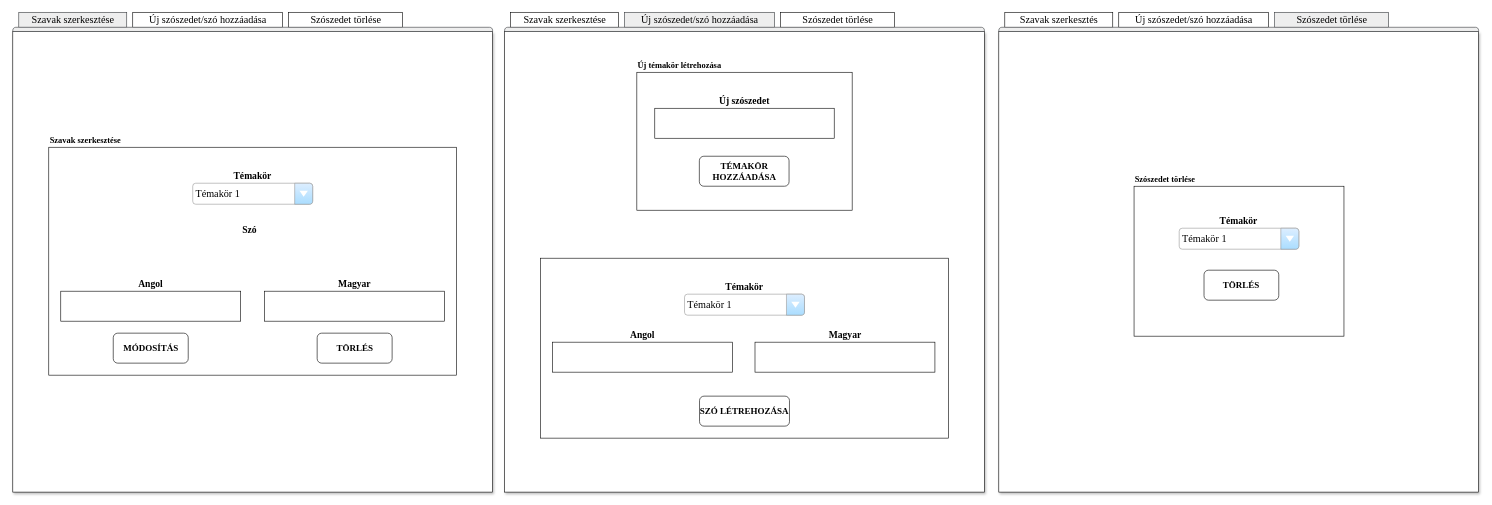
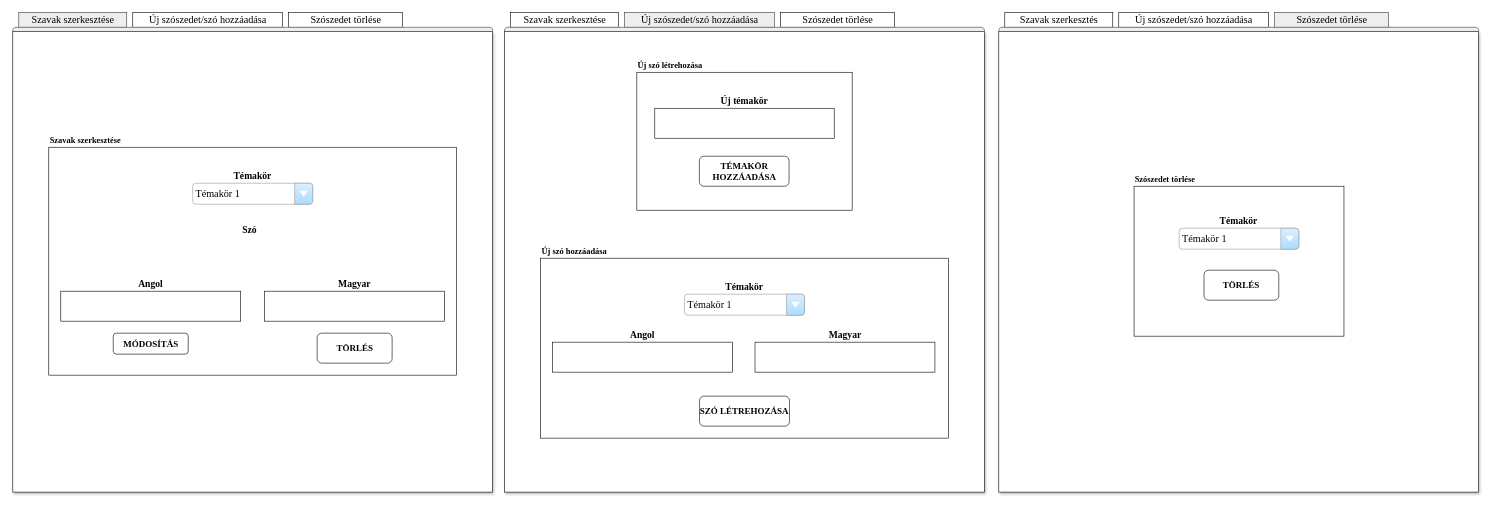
  <mxCell id="0" />
  <mxCell id="1" parent="0" />
  <mxCell id="2" value="" style="strokeWidth=1;shadow=1;dashed=0;align=center;html=1;shape=mxgraph.mockup.containers.marginRect2;rectMarginTop=32;whiteSpace=wrap;fontFamily=Comic Sans MS;verticalAlign=middle;fontSize=14;" parent="1" vertex="1"><mxGeometry x="20" y="20" width="800" height="800" as="geometry" /></mxCell>
  <mxCell id="3" value="Szavak szerkesztése" style="strokeWidth=1;shadow=0;dashed=0;align=center;html=1;shape=mxgraph.mockup.containers.rrect;rSize=0;fontSize=17;fillColor=#eeeeee;strokeColor=#36393d;fontFamily=Comic Sans MS;" parent="2" vertex="1"><mxGeometry width="180" height="25" relative="1" as="geometry"><mxPoint x="10" as="offset" /></mxGeometry></mxCell>
  <mxCell id="4" value="Új szószedet/szó hozzáadása" style="strokeWidth=1;shadow=0;dashed=0;align=center;html=1;shape=mxgraph.mockup.containers.rrect;rSize=0;fontSize=17;fontFamily=Comic Sans MS;" parent="2" vertex="1"><mxGeometry width="250" height="25" relative="1" as="geometry"><mxPoint x="200" as="offset" /></mxGeometry></mxCell>
  <mxCell id="5" value="Szószedet törlése" style="strokeWidth=1;shadow=0;dashed=0;align=center;html=1;shape=mxgraph.mockup.containers.rrect;rSize=0;fontSize=17;gradientColor=none;fontFamily=Comic Sans MS;" parent="2" vertex="1"><mxGeometry width="190" height="25" relative="1" as="geometry"><mxPoint x="460" as="offset" /></mxGeometry></mxCell>
  <mxCell id="6" value="" style="strokeWidth=1;shadow=0;dashed=0;align=center;html=1;shape=mxgraph.mockup.containers.topButton;rSize=5;resizeWidth=1;movable=0;deletable=1;fillColor=#eeeeee;strokeColor=#36393d;" parent="2" vertex="1"><mxGeometry width="800" height="7" relative="1" as="geometry"><mxPoint y="25" as="offset" /></mxGeometry></mxCell>
  <mxCell id="7" value="" style="group;verticalAlign=top;" parent="2" vertex="1" connectable="0"><mxGeometry x="60" y="195" width="680" height="410" as="geometry" /></mxCell>
  <mxCell id="8" value="" style="whiteSpace=wrap;html=1;rounded=0;fontFamily=Comic Sans MS;fillColor=none;strokeWidth=1;glass=0;" parent="7" vertex="1"><mxGeometry y="30" width="680" height="380" as="geometry" /></mxCell>
  <mxCell id="9" value="Témakör 1" style="strokeWidth=1;shadow=0;dashed=0;align=center;html=1;shape=mxgraph.mockup.forms.comboBox;strokeColor=#999999;fillColor=#ddeeff;align=left;fillColor2=#aaddff;mainText=;fontColor=#000000;fontSize=17;spacingLeft=3;fontFamily=Comic Sans MS;" parent="7" vertex="1"><mxGeometry x="240" y="90" width="200" height="35" as="geometry" /></mxCell>
  <mxCell id="10" value="Szavak szerkesztése" style="text;html=1;strokeColor=none;fillColor=none;align=left;verticalAlign=bottom;whiteSpace=wrap;rounded=0;fontFamily=Comic Sans MS;fontStyle=1;fontSize=14;" parent="7" vertex="1"><mxGeometry width="160" height="30" as="geometry" /></mxCell>
  <mxCell id="11" value="Témakör" style="text;html=1;strokeColor=none;fillColor=none;align=center;verticalAlign=bottom;whiteSpace=wrap;rounded=0;fontFamily=Comic Sans MS;fontStyle=1;fontSize=16;" parent="7" vertex="1"><mxGeometry x="275" y="60" width="130" height="30" as="geometry" /></mxCell>
  <mxCell id="12" value="Szó" style="text;html=1;strokeColor=none;fillColor=none;align=center;verticalAlign=bottom;whiteSpace=wrap;rounded=0;fontFamily=Comic Sans MS;fontStyle=1;fontSize=16;" parent="7" vertex="1"><mxGeometry x="270" y="150" width="130" height="30" as="geometry" /></mxCell>
  <mxCell id="13" value="" style="rounded=0;whiteSpace=wrap;html=1;" parent="7" vertex="1"><mxGeometry x="20" y="270" width="300" height="50" as="geometry" /></mxCell>
  <mxCell id="14" value="" style="rounded=0;whiteSpace=wrap;html=1;" parent="7" vertex="1"><mxGeometry x="360" y="270" width="300" height="50" as="geometry" /></mxCell>
  <mxCell id="15" value="Angol" style="text;html=1;strokeColor=none;fillColor=none;align=center;verticalAlign=bottom;whiteSpace=wrap;rounded=0;fontFamily=Comic Sans MS;fontStyle=1;fontSize=16;" parent="7" vertex="1"><mxGeometry x="105" y="240" width="130" height="30" as="geometry" /></mxCell>
  <mxCell id="16" value="Magyar" style="text;html=1;strokeColor=none;fillColor=none;align=center;verticalAlign=bottom;whiteSpace=wrap;rounded=0;fontFamily=Comic Sans MS;fontStyle=1;fontSize=16;" parent="7" vertex="1"><mxGeometry x="445" y="240" width="130" height="30" as="geometry" /></mxCell>
- <mxCell id="17" value="MÓDOSÍTÁS" style="rounded=1;whiteSpace=wrap;html=1;fontFamily=Comic Sans MS;fontStyle=1;fontSize=15;" parent="7" vertex="1"><mxGeometry x="107.5" y="340" width="125" height="50" as="geometry" /></mxCell>
+ <mxCell id="17" value="MÓDOSÍTÁS" style="rounded=1;whiteSpace=wrap;html=1;fontFamily=Comic Sans MS;fontStyle=1;fontSize=15;" parent="7" vertex="1"><mxGeometry x="107.5" y="340" width="125" height="35" as="geometry" /></mxCell>
  <mxCell id="18" value="TÖRLÉS" style="rounded=1;whiteSpace=wrap;html=1;fontFamily=Comic Sans MS;fontStyle=1;fontSize=15;" parent="7" vertex="1"><mxGeometry x="447.5" y="340" width="125" height="50" as="geometry" /></mxCell>
  <mxCell id="19" style="edgeStyle=orthogonalEdgeStyle;rounded=0;orthogonalLoop=1;jettySize=auto;html=1;exitX=0.5;exitY=1;exitDx=0;exitDy=0;" parent="7" source="14" target="14" edge="1"><mxGeometry relative="1" as="geometry" /></mxCell>
  <mxCell id="20" style="edgeStyle=orthogonalEdgeStyle;rounded=0;orthogonalLoop=1;jettySize=auto;html=1;exitX=0.5;exitY=1;exitDx=0;exitDy=0;" parent="7" source="16" target="16" edge="1"><mxGeometry relative="1" as="geometry" /></mxCell>
  <mxCell id="21" value="" style="strokeWidth=1;shadow=1;dashed=0;align=center;html=1;shape=mxgraph.mockup.containers.marginRect2;rectMarginTop=32;whiteSpace=wrap;fontFamily=Comic Sans MS;verticalAlign=middle;fontSize=14;" parent="1" vertex="1"><mxGeometry x="840" y="20" width="800" height="800" as="geometry" /></mxCell>
  <mxCell id="22" value="Szavak szerkesztése" style="strokeWidth=1;shadow=0;dashed=0;align=center;html=1;shape=mxgraph.mockup.containers.rrect;rSize=0;fontSize=17;fontFamily=Comic Sans MS;" parent="21" vertex="1"><mxGeometry width="180" height="25" relative="1" as="geometry"><mxPoint x="10" as="offset" /></mxGeometry></mxCell>
  <mxCell id="23" value="Új szószedet/szó hozzáadása" style="strokeWidth=1;shadow=0;dashed=0;align=center;html=1;shape=mxgraph.mockup.containers.rrect;rSize=0;fontSize=17;fontFamily=Comic Sans MS;fillColor=#eeeeee;strokeColor=#36393d;" parent="21" vertex="1"><mxGeometry width="250" height="25" relative="1" as="geometry"><mxPoint x="200" as="offset" /></mxGeometry></mxCell>
  <mxCell id="24" value="Szószedet törlése" style="strokeWidth=1;shadow=0;dashed=0;align=center;html=1;shape=mxgraph.mockup.containers.rrect;rSize=0;fontSize=17;gradientColor=none;fontFamily=Comic Sans MS;" parent="21" vertex="1"><mxGeometry width="190" height="25" relative="1" as="geometry"><mxPoint x="460" as="offset" /></mxGeometry></mxCell>
  <mxCell id="25" value="" style="strokeWidth=1;shadow=0;dashed=0;align=center;html=1;shape=mxgraph.mockup.containers.topButton;rSize=5;resizeWidth=1;movable=0;deletable=1;fillColor=#eeeeee;strokeColor=#36393d;" parent="21" vertex="1"><mxGeometry width="800" height="7" relative="1" as="geometry"><mxPoint y="25" as="offset" /></mxGeometry></mxCell>
  <mxCell id="26" style="edgeStyle=orthogonalEdgeStyle;rounded=0;orthogonalLoop=1;jettySize=auto;html=1;exitX=0.5;exitY=1;exitDx=0;exitDy=0;" parent="21" edge="1"><mxGeometry relative="1" as="geometry"><mxPoint x="581" y="316.832" as="sourcePoint" /><mxPoint x="581" y="316.832" as="targetPoint" /></mxGeometry></mxCell>
  <mxCell id="27" style="edgeStyle=orthogonalEdgeStyle;rounded=0;orthogonalLoop=1;jettySize=auto;html=1;exitX=0.5;exitY=1;exitDx=0;exitDy=0;" parent="21" edge="1"><mxGeometry relative="1" as="geometry"><mxPoint x="581" y="277.228" as="sourcePoint" /><mxPoint x="581" y="277.228" as="targetPoint" /></mxGeometry></mxCell>
  <mxCell id="28" value="" style="group" parent="21" vertex="1" connectable="0"><mxGeometry x="219.5" y="70" width="360" height="260" as="geometry" /></mxCell>
- <mxCell id="29" value="Új témakör létrehozása" style="text;html=1;strokeColor=none;fillColor=none;align=left;verticalAlign=bottom;whiteSpace=wrap;rounded=0;fontFamily=Comic Sans MS;fontStyle=1;fontSize=14;" parent="28" vertex="1"><mxGeometry width="189.474" height="30" as="geometry" /></mxCell>
+ <mxCell id="29" value="Új szó létrehozása" style="text;html=1;strokeColor=none;fillColor=none;align=left;verticalAlign=bottom;whiteSpace=wrap;rounded=0;fontFamily=Comic Sans MS;fontStyle=1;fontSize=14;" parent="28" vertex="1"><mxGeometry width="189.474" height="30" as="geometry" /></mxCell>
  <mxCell id="30" value="" style="whiteSpace=wrap;html=1;rounded=0;fontFamily=Comic Sans MS;fillColor=none;strokeWidth=1;glass=0;" parent="28" vertex="1"><mxGeometry x="0.997" y="30" width="359.003" height="230" as="geometry" /></mxCell>
  <mxCell id="31" value="" style="rounded=0;whiteSpace=wrap;html=1;" parent="28" vertex="1"><mxGeometry x="30.914" y="90" width="299.169" height="50" as="geometry" /></mxCell>
- <mxCell id="32" value="Új szószedet" style="text;html=1;strokeColor=none;fillColor=none;align=center;verticalAlign=bottom;whiteSpace=wrap;rounded=0;fontFamily=Comic Sans MS;fontStyle=1;fontSize=16;" parent="28" vertex="1"><mxGeometry x="115.679" y="60" width="129.64" height="30" as="geometry" /></mxCell>
+ <mxCell id="32" value="Új témakör" style="text;html=1;strokeColor=none;fillColor=none;align=center;verticalAlign=bottom;whiteSpace=wrap;rounded=0;fontFamily=Comic Sans MS;fontStyle=1;fontSize=16;" parent="28" vertex="1"><mxGeometry x="115.679" y="60" width="129.64" height="30" as="geometry" /></mxCell>
  <mxCell id="33" value="TÉMAKÖR HOZZÁADÁSA" style="rounded=1;whiteSpace=wrap;html=1;fontFamily=Comic Sans MS;fontStyle=1;fontSize=15;" parent="28" vertex="1"><mxGeometry x="105.208" y="170" width="149.584" height="50" as="geometry" /></mxCell>
  <mxCell id="34" style="edgeStyle=orthogonalEdgeStyle;rounded=0;orthogonalLoop=1;jettySize=auto;html=1;exitX=0.5;exitY=1;exitDx=0;exitDy=0;" parent="28" source="32" target="32" edge="1"><mxGeometry relative="1" as="geometry" /></mxCell>
  <mxCell id="35" value="" style="group" parent="21" vertex="1" connectable="0"><mxGeometry x="60" y="380" width="680" height="330" as="geometry" /></mxCell>
  <mxCell id="36" value="" style="whiteSpace=wrap;html=1;rounded=0;fontFamily=Comic Sans MS;fillColor=none;strokeWidth=1;glass=0;" parent="35" vertex="1"><mxGeometry y="30" width="680" height="300" as="geometry" /></mxCell>
  <mxCell id="37" value="Témakör 1" style="strokeWidth=1;shadow=0;dashed=0;align=center;html=1;shape=mxgraph.mockup.forms.comboBox;strokeColor=#999999;fillColor=#ddeeff;align=left;fillColor2=#aaddff;mainText=;fontColor=#000000;fontSize=17;spacingLeft=3;fontFamily=Comic Sans MS;" parent="35" vertex="1"><mxGeometry x="240" y="90" width="200" height="35" as="geometry" /></mxCell>
+ <mxCell id="38" value="Új szó hozzáadása" style="text;html=1;strokeColor=none;fillColor=none;align=left;verticalAlign=bottom;whiteSpace=wrap;rounded=0;fontFamily=Comic Sans MS;fontStyle=1;fontSize=14;" parent="35" vertex="1"><mxGeometry width="150" height="30" as="geometry" /></mxCell>
  <mxCell id="39" value="Témakör" style="text;html=1;strokeColor=none;fillColor=none;align=center;verticalAlign=bottom;whiteSpace=wrap;rounded=0;fontFamily=Comic Sans MS;fontStyle=1;fontSize=16;" parent="35" vertex="1"><mxGeometry x="275" y="60" width="130" height="30" as="geometry" /></mxCell>
  <mxCell id="40" value="" style="rounded=0;whiteSpace=wrap;html=1;" parent="35" vertex="1"><mxGeometry x="20" y="170" width="300" height="50" as="geometry" /></mxCell>
  <mxCell id="41" value="" style="rounded=0;whiteSpace=wrap;html=1;" parent="35" vertex="1"><mxGeometry x="357.5" y="170" width="300" height="50" as="geometry" /></mxCell>
  <mxCell id="42" value="Angol" style="text;html=1;strokeColor=none;fillColor=none;align=center;verticalAlign=bottom;whiteSpace=wrap;rounded=0;fontFamily=Comic Sans MS;fontStyle=1;fontSize=16;" parent="35" vertex="1"><mxGeometry x="105" y="140" width="130" height="30" as="geometry" /></mxCell>
  <mxCell id="43" value="Magyar" style="text;html=1;strokeColor=none;fillColor=none;align=center;verticalAlign=bottom;whiteSpace=wrap;rounded=0;fontFamily=Comic Sans MS;fontStyle=1;fontSize=16;" parent="35" vertex="1"><mxGeometry x="442.5" y="140" width="130" height="30" as="geometry" /></mxCell>
  <mxCell id="44" value="SZÓ LÉTREHOZÁSA" style="rounded=1;whiteSpace=wrap;html=1;fontFamily=Comic Sans MS;fontStyle=1;fontSize=15;" parent="35" vertex="1"><mxGeometry x="265" y="260" width="150" height="50" as="geometry" /></mxCell>
  <mxCell id="45" style="edgeStyle=orthogonalEdgeStyle;rounded=0;orthogonalLoop=1;jettySize=auto;html=1;exitX=0.5;exitY=1;exitDx=0;exitDy=0;" parent="35" source="41" target="41" edge="1"><mxGeometry relative="1" as="geometry" /></mxCell>
  <mxCell id="46" style="edgeStyle=orthogonalEdgeStyle;rounded=0;orthogonalLoop=1;jettySize=auto;html=1;exitX=0.5;exitY=1;exitDx=0;exitDy=0;" parent="35" source="43" target="43" edge="1"><mxGeometry relative="1" as="geometry" /></mxCell>
  <mxCell id="47" value="" style="strokeWidth=1;shadow=1;dashed=0;align=center;html=1;shape=mxgraph.mockup.containers.marginRect2;rectMarginTop=32;whiteSpace=wrap;fontFamily=Comic Sans MS;verticalAlign=middle;fontSize=14;" parent="1" vertex="1"><mxGeometry x="1664" y="20" width="800" height="800" as="geometry" /></mxCell>
  <mxCell id="48" value="Szavak szerkesztés" style="strokeWidth=1;shadow=0;dashed=0;align=center;html=1;shape=mxgraph.mockup.containers.rrect;rSize=0;fontSize=17;fontFamily=Comic Sans MS;" parent="47" vertex="1"><mxGeometry width="180" height="25" relative="1" as="geometry"><mxPoint x="10" as="offset" /></mxGeometry></mxCell>
  <mxCell id="49" value="Új szószedet/szó hozzáadása" style="strokeWidth=1;shadow=0;dashed=0;align=center;html=1;shape=mxgraph.mockup.containers.rrect;rSize=0;fontSize=17;fontFamily=Comic Sans MS;" parent="47" vertex="1"><mxGeometry width="250" height="25" relative="1" as="geometry"><mxPoint x="200" as="offset" /></mxGeometry></mxCell>
  <mxCell id="50" value="Szószedet törlése" style="strokeWidth=1;shadow=0;dashed=0;align=center;html=1;shape=mxgraph.mockup.containers.rrect;rSize=0;fontSize=17;fontFamily=Comic Sans MS;fillColor=#eeeeee;strokeColor=#36393d;" parent="47" vertex="1"><mxGeometry width="190" height="25" relative="1" as="geometry"><mxPoint x="460" as="offset" /></mxGeometry></mxCell>
  <mxCell id="51" value="" style="strokeWidth=1;shadow=0;dashed=0;align=center;html=1;shape=mxgraph.mockup.containers.topButton;rSize=5;resizeWidth=1;movable=0;deletable=1;fillColor=#eeeeee;strokeColor=#36393d;" parent="47" vertex="1"><mxGeometry width="800" height="7" relative="1" as="geometry"><mxPoint y="25" as="offset" /></mxGeometry></mxCell>
  <mxCell id="52" style="edgeStyle=orthogonalEdgeStyle;rounded=0;orthogonalLoop=1;jettySize=auto;html=1;exitX=0.5;exitY=1;exitDx=0;exitDy=0;" parent="47" edge="1"><mxGeometry relative="1" as="geometry"><mxPoint x="581" y="316.832" as="sourcePoint" /><mxPoint x="581" y="316.832" as="targetPoint" /></mxGeometry></mxCell>
  <mxCell id="53" style="edgeStyle=orthogonalEdgeStyle;rounded=0;orthogonalLoop=1;jettySize=auto;html=1;exitX=0.5;exitY=1;exitDx=0;exitDy=0;" parent="47" edge="1"><mxGeometry relative="1" as="geometry"><mxPoint x="581" y="277.228" as="sourcePoint" /><mxPoint x="581" y="277.228" as="targetPoint" /></mxGeometry></mxCell>
  <mxCell id="54" value="" style="group" parent="47" vertex="1" connectable="0"><mxGeometry x="224.5" y="260" width="350.997" height="280" as="geometry" /></mxCell>
  <mxCell id="55" style="edgeStyle=orthogonalEdgeStyle;rounded=0;orthogonalLoop=1;jettySize=auto;html=1;exitX=0.5;exitY=1;exitDx=0;exitDy=0;" parent="54" edge="1"><mxGeometry relative="1" as="geometry"><mxPoint x="180.499" y="90" as="sourcePoint" /><mxPoint x="180.499" y="90" as="targetPoint" /></mxGeometry></mxCell>
  <mxCell id="56" value="Szószedet törlése" style="text;html=1;strokeColor=none;fillColor=none;align=left;verticalAlign=bottom;whiteSpace=wrap;rounded=0;fontFamily=Comic Sans MS;fontStyle=1;fontSize=14;container=0;" parent="54" vertex="1"><mxGeometry width="189.474" height="30" as="geometry" /></mxCell>
  <mxCell id="57" value="" style="whiteSpace=wrap;html=1;rounded=0;fontFamily=Comic Sans MS;fillColor=none;strokeWidth=1;glass=0;container=0;" parent="54" vertex="1"><mxGeometry x="0.997" y="30" width="350" height="250" as="geometry" /></mxCell>
  <mxCell id="58" value="TÖRLÉS" style="rounded=1;whiteSpace=wrap;html=1;fontFamily=Comic Sans MS;fontStyle=1;fontSize=15;container=0;" parent="54" vertex="1"><mxGeometry x="117.672" y="170" width="124.654" height="50" as="geometry" /></mxCell>
  <mxCell id="59" value="Témakör" style="text;html=1;strokeColor=none;fillColor=none;align=center;verticalAlign=bottom;whiteSpace=wrap;rounded=0;fontFamily=Comic Sans MS;fontStyle=1;fontSize=16;container=0;" parent="54" vertex="1"><mxGeometry x="110.679" y="70" width="129.64" height="30" as="geometry" /></mxCell>
  <mxCell id="60" value="Témakör 1" style="strokeWidth=1;shadow=0;dashed=0;align=center;html=1;shape=mxgraph.mockup.forms.comboBox;strokeColor=#999999;fillColor=#ddeeff;align=left;fillColor2=#aaddff;mainText=;fontColor=#000000;fontSize=17;spacingLeft=3;fontFamily=Comic Sans MS;container=0;" parent="54" vertex="1"><mxGeometry x="76.276" y="100" width="199.446" height="35" as="geometry" /></mxCell>
